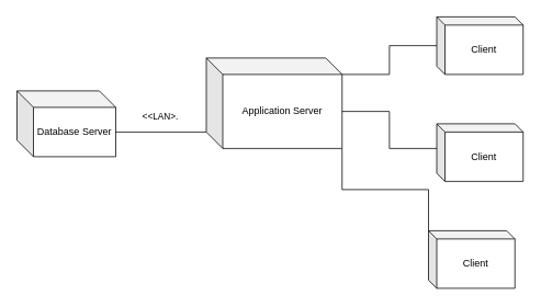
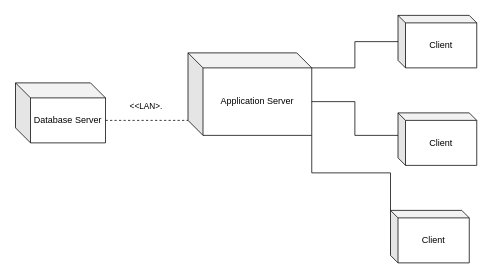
  <mxCell id="0" />
  <mxCell id="1" parent="0" />
  <mxCell id="2" value="Database Server" style="shape=cube;whiteSpace=wrap;html=1;boundedLbl=1;backgroundOutline=1;darkOpacity=0.05;darkOpacity2=0.1;rotation=0;" vertex="1" parent="1"><mxGeometry x="20" y="110" width="120" height="80" as="geometry" /></mxCell>
  <mxCell id="3" style="edgeStyle=orthogonalEdgeStyle;rounded=0;orthogonalLoop=1;jettySize=auto;html=1;exitX=0;exitY=0;exitDx=165;exitDy=20;exitPerimeter=0;endArrow=none;endFill=0;" edge="1" parent="1" source="4" target="5"><mxGeometry relative="1" as="geometry" /></mxCell>
  <mxCell id="4" value="Application Server" style="shape=cube;whiteSpace=wrap;html=1;boundedLbl=1;backgroundOutline=1;darkOpacity=0.05;darkOpacity2=0.1;rotation=0;" vertex="1" parent="1"><mxGeometry x="250" y="70" width="165" height="110" as="geometry" /></mxCell>
  <mxCell id="5" value="Client" style="shape=cube;whiteSpace=wrap;html=1;boundedLbl=1;backgroundOutline=1;darkOpacity=0.05;darkOpacity2=0.1;rotation=0;size=10;" vertex="1" parent="1"><mxGeometry x="530" y="20" width="105" height="70" as="geometry" /></mxCell>
  <mxCell id="6" value="Client" style="shape=cube;whiteSpace=wrap;html=1;boundedLbl=1;backgroundOutline=1;darkOpacity=0.05;darkOpacity2=0.1;rotation=0;size=10;" vertex="1" parent="1"><mxGeometry x="530" y="150" width="105" height="70" as="geometry" /></mxCell>
  <mxCell id="7" value="Client" style="shape=cube;whiteSpace=wrap;html=1;boundedLbl=1;backgroundOutline=1;darkOpacity=0.05;darkOpacity2=0.1;rotation=0;size=10;" vertex="1" parent="1"><mxGeometry x="520" y="280" width="105" height="70" as="geometry" /></mxCell>
- <mxCell id="8" style="edgeStyle=orthogonalEdgeStyle;rounded=0;orthogonalLoop=1;jettySize=auto;html=1;exitX=0;exitY=0;exitDx=120.0;exitDy=50;exitPerimeter=0;entryX=0;entryY=0;entryDx=0;entryDy=90;entryPerimeter=0;endArrow=none;endFill=0;" edge="1" parent="1" source="2" target="4"><mxGeometry relative="1" as="geometry" /></mxCell>
+ <mxCell id="8" style="edgeStyle=orthogonalEdgeStyle;rounded=0;orthogonalLoop=1;jettySize=auto;html=1;exitX=0;exitY=0;exitDx=120.0;exitDy=50;exitPerimeter=0;entryX=0;entryY=0;entryDx=0;entryDy=90;entryPerimeter=0;endArrow=none;endFill=0;dashed=1;" edge="1" parent="1" source="2" target="4"><mxGeometry relative="1" as="geometry" /></mxCell>
  <mxCell id="9" value="&amp;lt;&amp;lt;LAN&amp;gt;." style="edgeLabel;html=1;align=center;verticalAlign=middle;resizable=0;points=[];" vertex="1" connectable="0" parent="8"><mxGeometry x="-0.042" y="2" relative="1" as="geometry"><mxPoint y="-18" as="offset" /></mxGeometry></mxCell>
  <mxCell id="10" style="edgeStyle=orthogonalEdgeStyle;rounded=0;orthogonalLoop=1;jettySize=auto;html=1;exitX=0;exitY=0;exitDx=165;exitDy=65;exitPerimeter=0;entryX=0;entryY=0;entryDx=0;entryDy=30;entryPerimeter=0;endArrow=none;endFill=0;" edge="1" parent="1" source="4" target="6"><mxGeometry relative="1" as="geometry" /></mxCell>
  <mxCell id="11" style="edgeStyle=orthogonalEdgeStyle;rounded=0;orthogonalLoop=1;jettySize=auto;html=1;exitX=1;exitY=1;exitDx=0;exitDy=0;exitPerimeter=0;entryX=0;entryY=0;entryDx=0;entryDy=0;entryPerimeter=0;endArrow=none;endFill=0;" edge="1" parent="1" source="4" target="7"><mxGeometry relative="1" as="geometry" /></mxCell>
